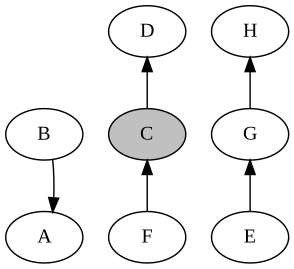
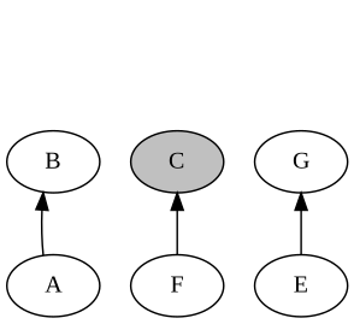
  digraph {
    fontname="Liberation Serif"
    rankdir=BT
    node [fontname="Liberation Serif"]
    edge [fontname="Liberation Serif"]
    A
    B
    C [fillcolor=gray style=filled]
-   D
    E
    G
    F
-   H
-   B -> A
-   C -> D
+   A -> B
    E -> G
-   G -> H
    F -> C
  }
